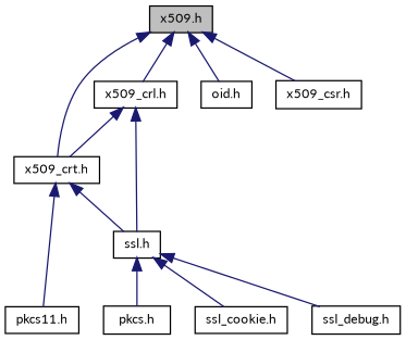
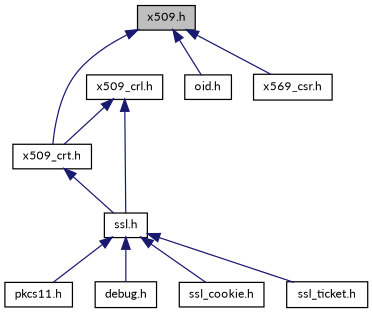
  digraph {
    fontname=Lato
    node [color=black fontname=Lato fontsize=10 shape=record]
    edge [color=midnightblue dir=back fontname=Lato fontsize=10 labelfontname=Helvetica labelfontsize=10 style=solid]
    n1 [fillcolor=grey75 fontcolor=black height=0.2 label="x509.h" style=filled width=0.4]
    n2 [height=0.2 label="x509_crt.h" width=0.4]
    n3 [height=0.2 label="x509_crl.h" width=0.4]
    n4 [height=0.2 label="oid.h" width=0.4]
-   n5 [height=0.2 label="x509_csr.h" width=0.4]
+   n5 [height=0.2 label="x569_csr.h" width=0.4]
    n6 [height=0.2 label="ssl.h" width=0.4]
    n7 [height=0.2 label="pkcs11.h" width=0.4]
-   n8 [height=0.2 label="pkcs.h" width=0.4]
+   n8 [height=0.2 label="debug.h" width=0.4]
    n9 [height=0.2 label="ssl_cookie.h" width=0.4]
-   n10 [height=0.2 label="ssl_debug.h" width=0.4]
+   n10 [height=0.2 label="ssl_ticket.h" width=0.4]
    n1 -> n2
-   n1 -> n3
    n1 -> n4
    n1 -> n5
    n2 -> n6
-   n2 -> n7
+   n6 -> n7
    n3 -> n2
    n3 -> n6
    n6 -> n8
    n6 -> n9
    n6 -> n10
  }
